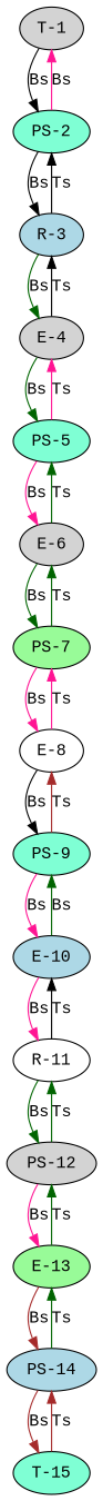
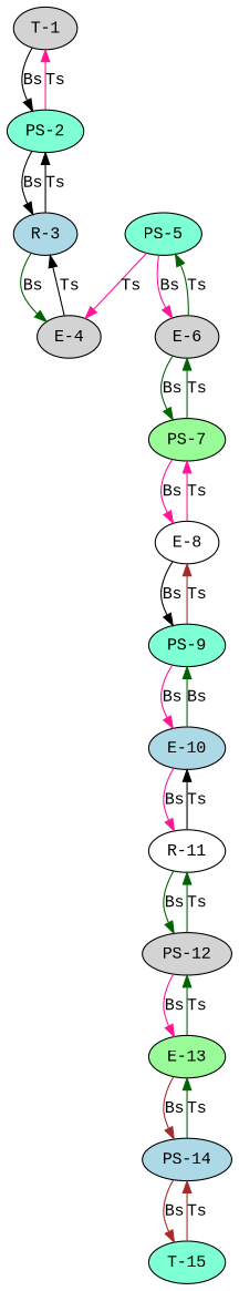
  digraph {
    fontname="Liberation Mono"
    node [fillcolor=lightgrey fontname="Liberation Mono" style=filled]
    edge [color=darkgreen fontname="Liberation Mono"]
    n1 [label="T-1"]
    n2 [fillcolor=aquamarine label="PS-2"]
    n3 [fillcolor=lightblue label="R-3"]
    n4 [fillcolor=lightblue label="E-10"]
    n5 [fillcolor=aquamarine label="PS-9"]
    n6 [fillcolor=white label="R-11"]
    n7 [fillcolor=white label="E-8"]
    n8 [label="PS-12"]
    n9 [fillcolor=palegreen label="PS-7"]
    n10 [label="E-6"]
    n11 [fillcolor=aquamarine label="PS-5"]
    n12 [label="E-4"]
    n13 [fillcolor=palegreen label="E-13"]
    n14 [fillcolor=lightblue label="PS-14"]
    n15 [fillcolor=aquamarine label="T-15"]
    n1 -> n2 [color=black label=Bs]
-   n2 -> n1 [color=deeppink label=Bs]
+   n2 -> n1 [color=deeppink label=Ts]
    n2 -> n3 [color=black label=Bs]
    n3 -> n2 [color=black label=Ts]
    n3 -> n12 [label=Bs]
    n4 -> n5 [label=Bs]
    n4 -> n6 [color=deeppink label=Bs]
    n5 -> n4 [color=deeppink label=Bs]
    n5 -> n7 [color=brown label=Ts]
    n6 -> n4 [color=black label=Ts]
    n6 -> n8 [label=Bs]
    n7 -> n5 [color=black label=Bs]
    n7 -> n9 [color=deeppink label=Ts]
    n8 -> n6 [label=Ts]
    n8 -> n13 [color=deeppink label=Bs]
    n9 -> n7 [color=deeppink label=Bs]
    n9 -> n10 [label=Ts]
    n10 -> n9 [label=Bs]
    n10 -> n11 [label=Ts]
    n11 -> n10 [color=deeppink label=Bs]
    n11 -> n12 [color=deeppink label=Ts]
    n12 -> n3 [color=black label=Ts]
-   n12 -> n11 [label=Bs]
    n13 -> n8 [label=Ts]
    n13 -> n14 [color=brown label=Bs]
    n14 -> n13 [label=Ts]
    n14 -> n15 [color=brown label=Bs]
    n15 -> n14 [color=brown label=Ts]
  }
